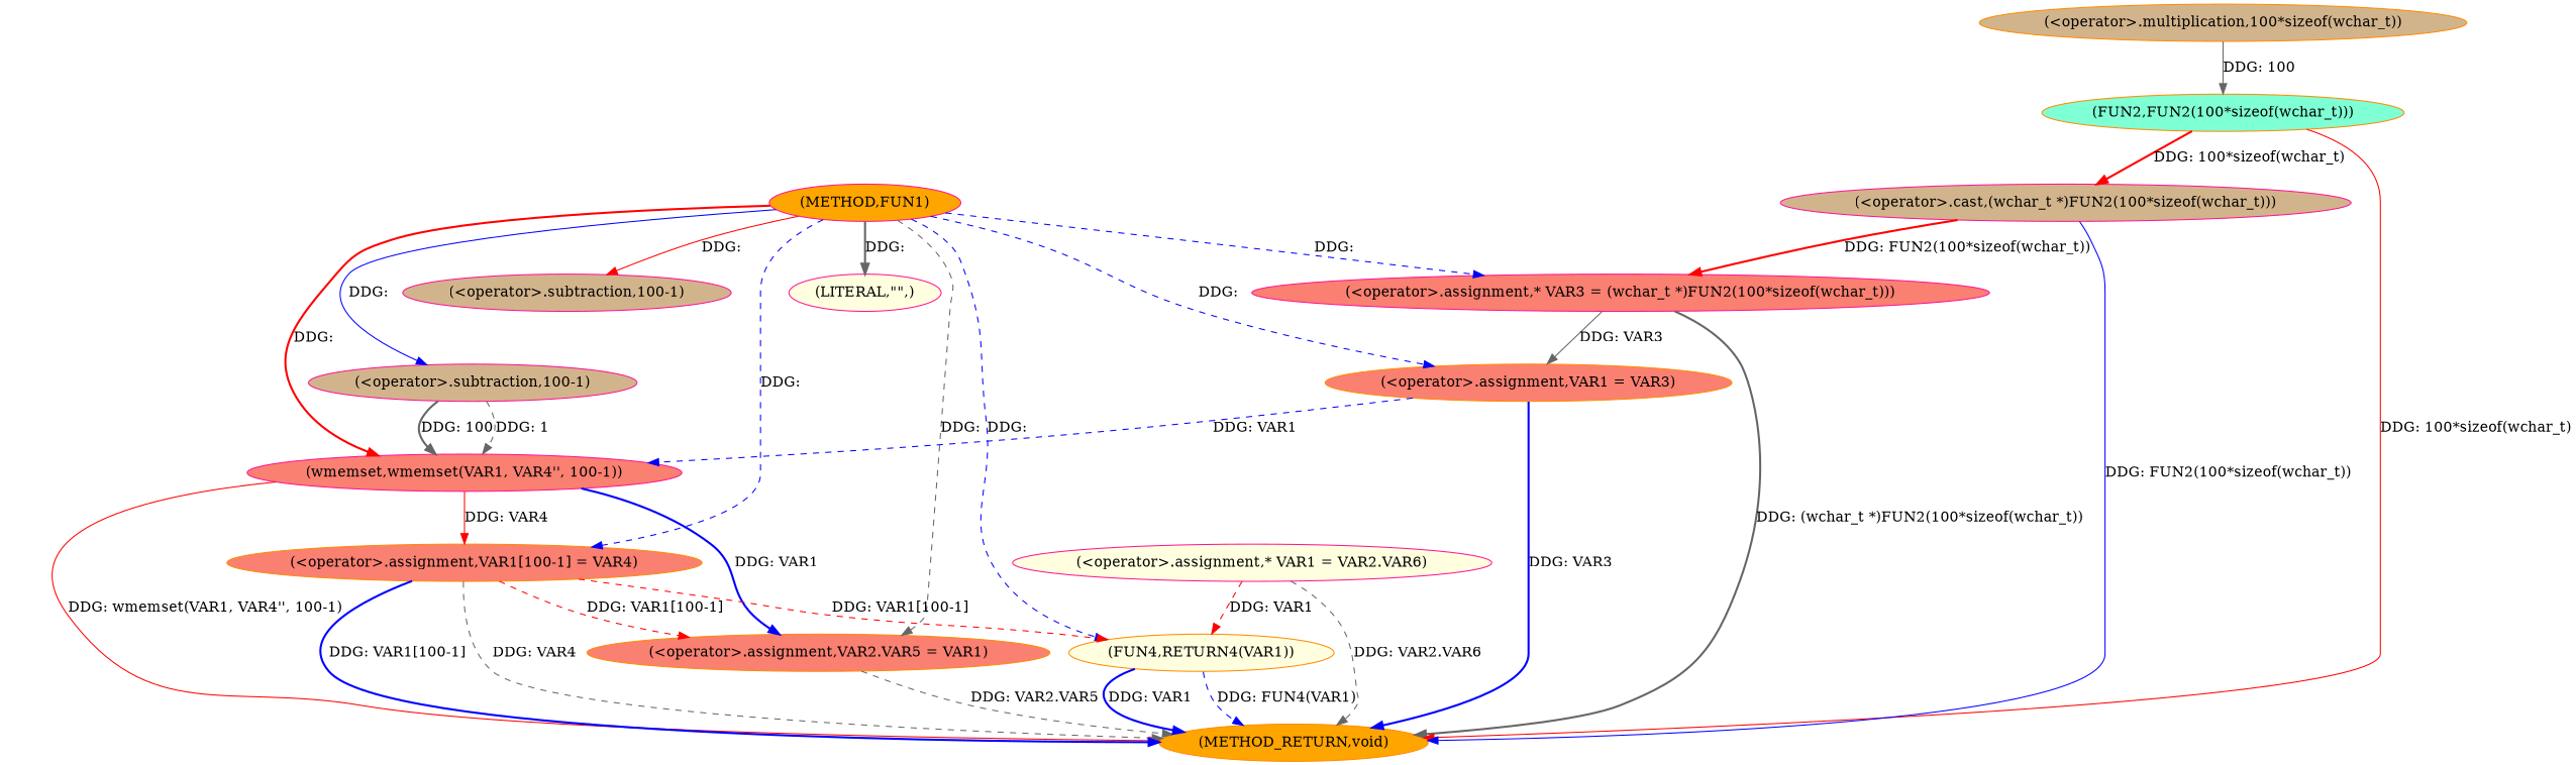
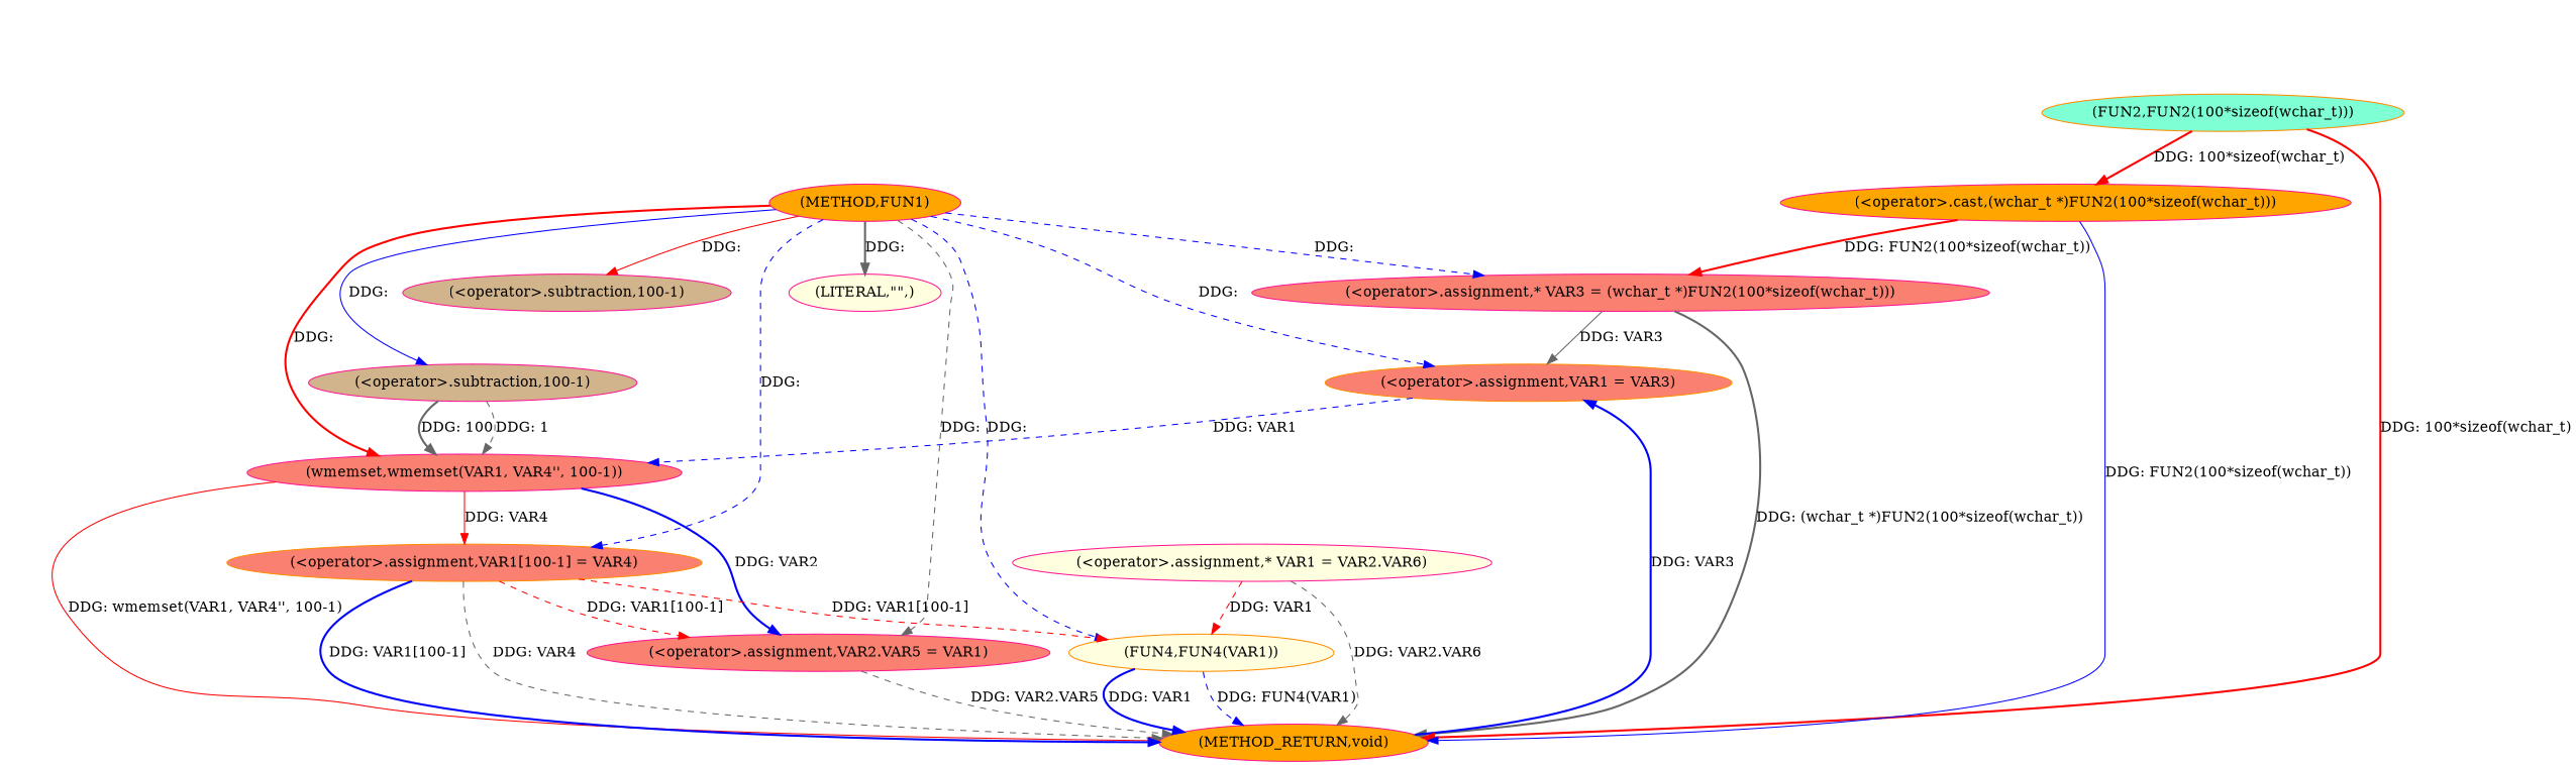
  digraph {
    node [color=deeppink fillcolor=salmon style=filled]
    edge [color=blue style=dashed]
    n1 [fillcolor=orange label="(METHOD,FUN1)"]
    n2 [label="(<operator>.assignment,* VAR3 = (wchar_t *)FUN2(100*sizeof(wchar_t)))"]
    n3 [color=darkorange label="(<operator>.assignment,VAR1 = VAR3)"]
    n4 [label="(wmemset,wmemset(VAR1, VAR4'', 100-1))"]
    n5 [fillcolor=tan label="(<operator>.subtraction,100-1)"]
    n6 [color=darkorange label="(<operator>.assignment,VAR1[100-1] = VAR4)"]
    n7 [fillcolor=tan label="(<operator>.subtraction,100-1)"]
-   n8 [color=darkorange label="(<operator>.assignment,VAR2.VAR5 = VAR1)"]
+   n8 [label="(<operator>.assignment,VAR2.VAR5 = VAR1)"]
    n9 [fillcolor=lightyellow label="(LITERAL,\"\",)"]
-   n10 [color=darkorange fillcolor=lightyellow label="(FUN4,RETURN4(VAR1))"]
-   n11 [color=darkorange fillcolor=orange label="(METHOD_RETURN,void)"]
-   n12 [color=darkorange fillcolor=tan label="(<operator>.multiplication,100*sizeof(wchar_t))"]
+   n10 [color=darkorange fillcolor=lightyellow label="(FUN4,FUN4(VAR1))"]
+   n11 [fillcolor=orange label="(METHOD_RETURN,void)"]
    n13 [color=darkorange fillcolor=aquamarine label="(FUN2,FUN2(100*sizeof(wchar_t)))"]
    n14 [fillcolor=lightyellow label="(<operator>.assignment,* VAR1 = VAR2.VAR6)"]
-   n15 [fillcolor=tan label="(<operator>.cast,(wchar_t *)FUN2(100*sizeof(wchar_t)))"]
+   n15 [fillcolor=orange label="(<operator>.cast,(wchar_t *)FUN2(100*sizeof(wchar_t)))"]
    n1 -> n2 [label="DDG: "]
    n1 -> n3 [label="DDG: "]
    n1 -> n4 [color=red label="DDG: " style=bold]
    n1 -> n5 [label="DDG: " style=solid]
    n1 -> n6 [label="DDG: "]
    n1 -> n7 [color=red label="DDG: " style=solid]
    n1 -> n8 [color=gray40 label="DDG: "]
    n1 -> n9 [color=gray40 label="DDG: " style=bold]
    n1 -> n10 [label="DDG: "]
    n2 -> n3 [color=gray40 label="DDG: VAR3" style=solid]
    n2 -> n11 [color=gray40 label="DDG: (wchar_t *)FUN2(100*sizeof(wchar_t))" style=bold]
    n3 -> n4 [label="DDG: VAR1"]
-   n3 -> n11 [label="DDG: VAR3" style=bold]
+   n11 -> n3 [label="DDG: VAR3" style=bold]
    n4 -> n6 [color=red label="DDG: VAR4" style=solid]
-   n4 -> n8 [label="DDG: VAR1" style=bold]
+   n4 -> n8 [label="DDG: VAR2" style=bold]
    n4 -> n11 [color=red label="DDG: wmemset(VAR1, VAR4'', 100-1)" style=solid]
    n5 -> n4 [color=gray40 label="DDG: 100" style=bold]
    n5 -> n4 [color=gray40 label="DDG: 1"]
    n6 -> n8 [color=red label="DDG: VAR1[100-1]"]
    n6 -> n10 [color=red label="DDG: VAR1[100-1]"]
    n6 -> n11 [color=gray40 label="DDG: VAR4"]
    n6 -> n11 [label="DDG: VAR1[100-1]" style=bold]
    n8 -> n11 [color=gray40 label="DDG: VAR2.VAR5"]
    n10 -> n11 [label="DDG: VAR1" style=bold]
    n10 -> n11 [label="DDG: FUN4(VAR1)"]
-   n12 -> n13 [color=gray40 label="DDG: 100" style=solid]
-   n13 -> n11 [color=red label="DDG: 100*sizeof(wchar_t)" style=solid]
+   n13 -> n11 [color=red label="DDG: 100*sizeof(wchar_t)" style=bold]
    n13 -> n15 [color=red label="DDG: 100*sizeof(wchar_t)" style=bold]
    n14 -> n10 [color=red label="DDG: VAR1"]
    n14 -> n11 [color=gray40 label="DDG: VAR2.VAR6"]
    n15 -> n2 [color=red label="DDG: FUN2(100*sizeof(wchar_t))" style=bold]
    n15 -> n11 [label="DDG: FUN2(100*sizeof(wchar_t))" style=solid]
  }
